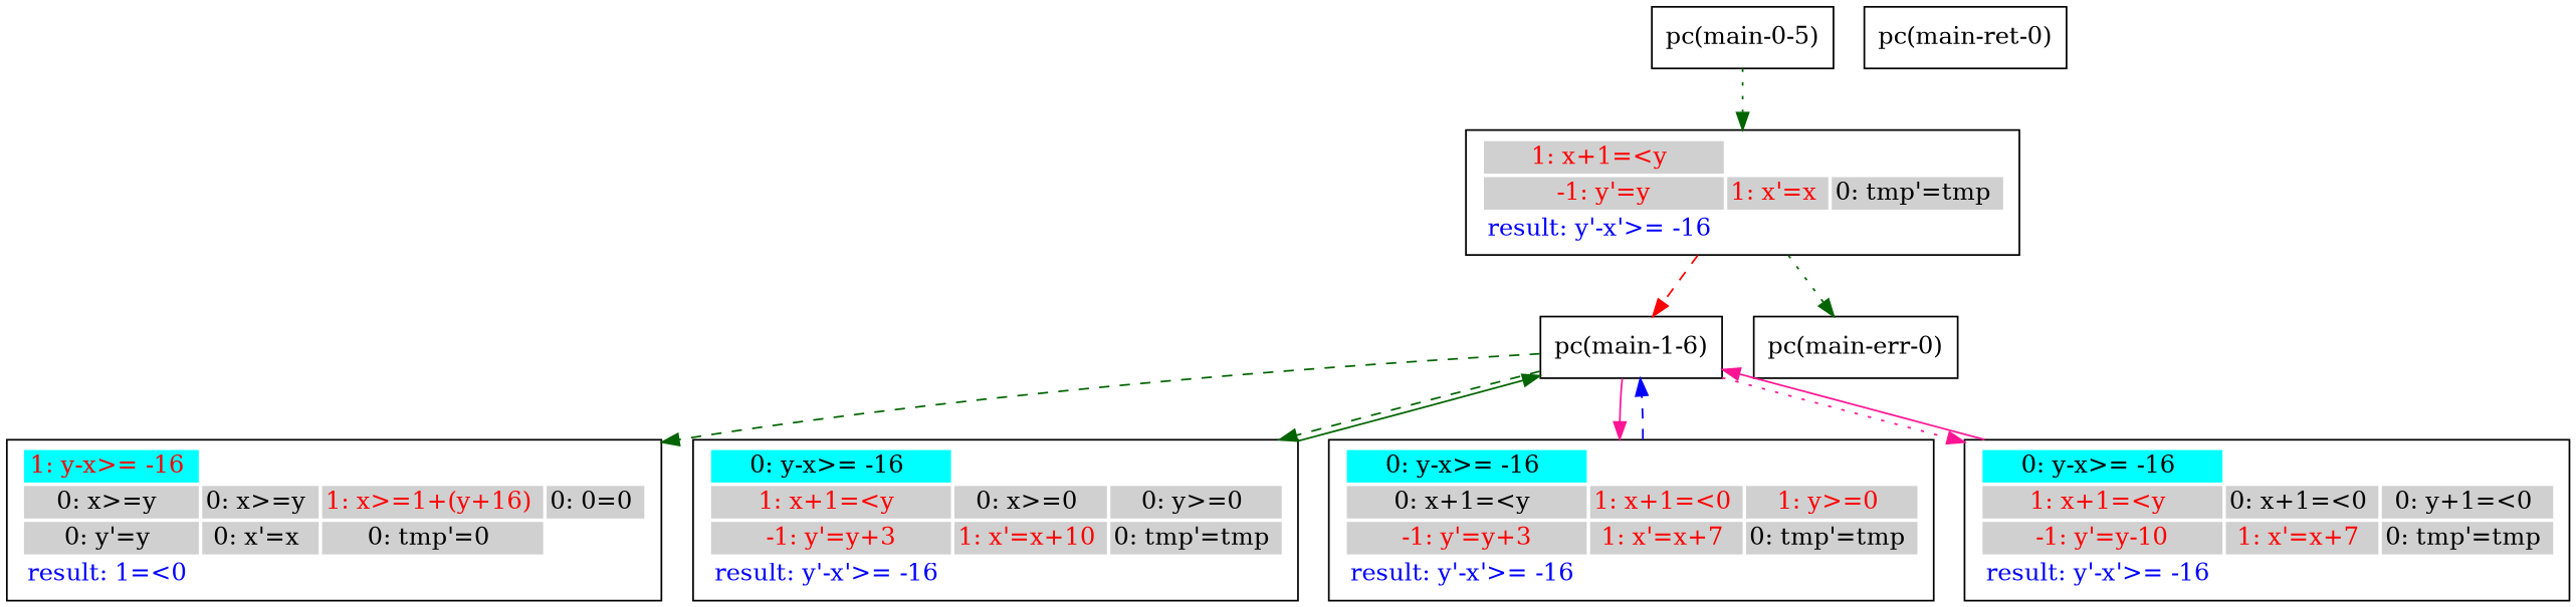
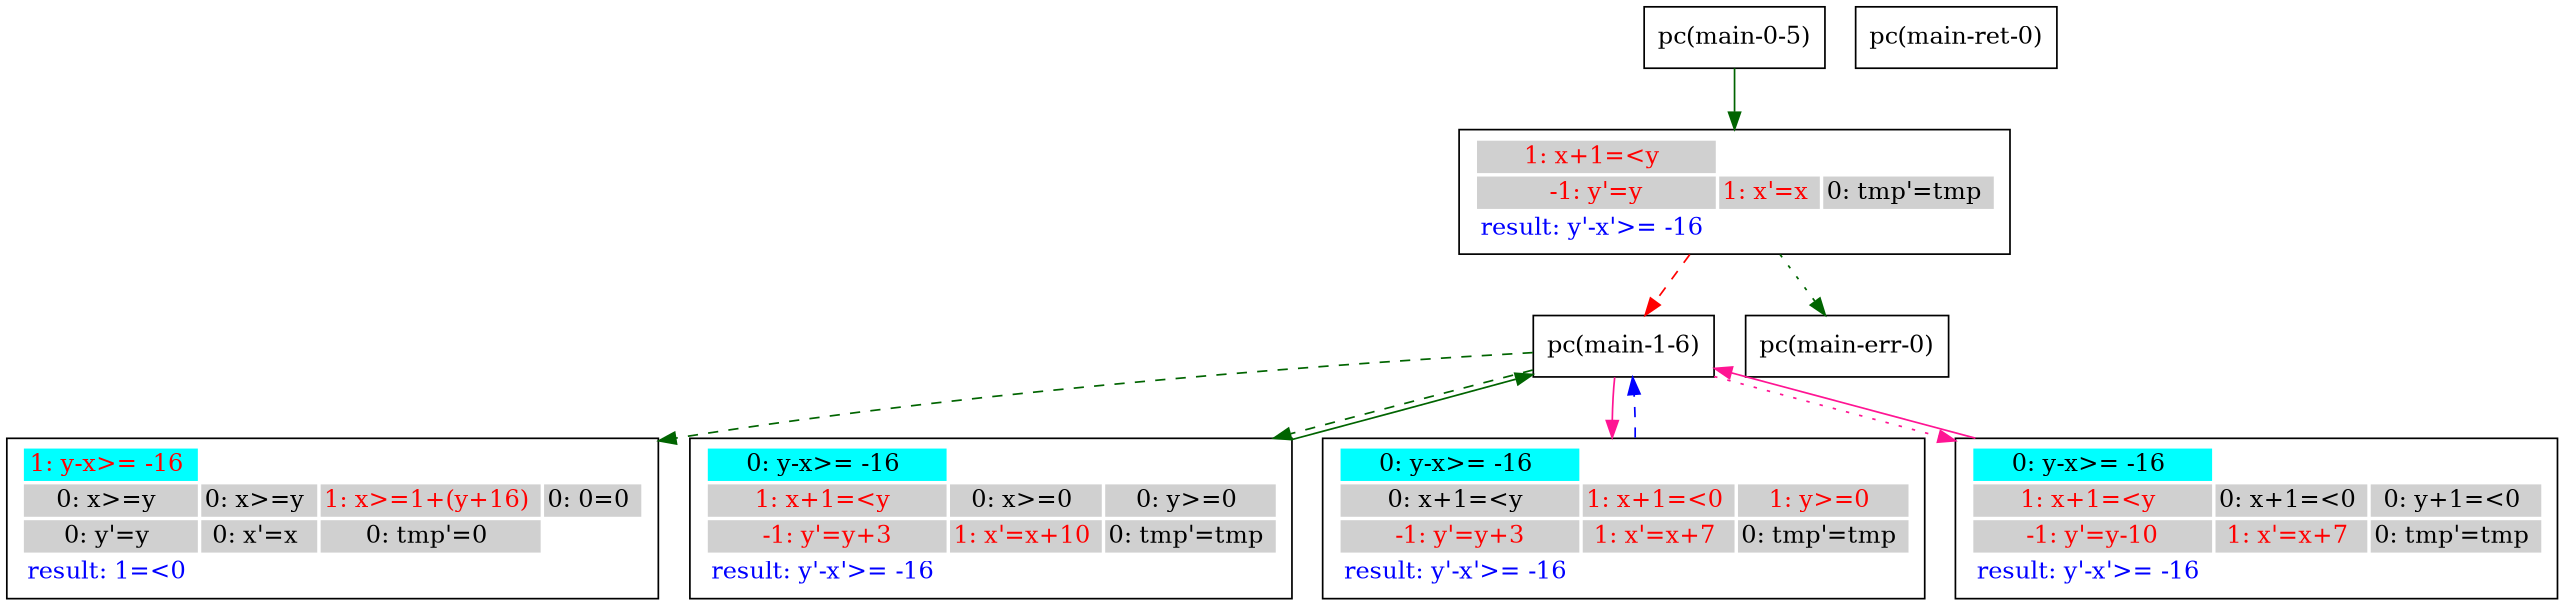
  digraph {
    rankdir=TB
    node [shape=box]
    edge [color=darkgreen style=solid]
    n1 [label="pc(main-0-5)"]
    n2 [label=<<TABLE border="0"><TR><TD bgcolor = "#D0D0D0"><FONT COLOR="red">1: x+1=&#060;y </FONT></TD></TR><TR><TD bgcolor = "#D0D0D0"><FONT COLOR="red"> -1: y'=y </FONT></TD><TD bgcolor = "#D0D0D0"><FONT COLOR="red">1: x'=x </FONT></TD><TD bgcolor = "#D0D0D0"><FONT COLOR="black">0: tmp'=tmp </FONT></TD></TR><TR><TD bgcolor = "white"><FONT COLOR="blue">result: y'-x'&#062;= -16 </FONT></TD></TR></TABLE>>]
    n3 [label="pc(main-1-6)"]
    n4 [label="pc(main-err-0)"]
    n5 [label=<<TABLE border="0"><TR><TD bgcolor = "#00FFFF"><FONT COLOR="red">1: y-x&#062;= -16 </FONT></TD></TR><TR><TD bgcolor = "#D0D0D0"><FONT COLOR="black">0: x&#062;=y </FONT></TD><TD bgcolor = "#D0D0D0"><FONT COLOR="black">0: x&#062;=y </FONT></TD><TD bgcolor = "#D0D0D0"><FONT COLOR="red">1: x&#062;=1+(y+16) </FONT></TD><TD bgcolor = "#D0D0D0"><FONT COLOR="black">0: 0=0 </FONT></TD></TR><TR><TD bgcolor = "#D0D0D0"><FONT COLOR="black">0: y'=y </FONT></TD><TD bgcolor = "#D0D0D0"><FONT COLOR="black">0: x'=x </FONT></TD><TD bgcolor = "#D0D0D0"><FONT COLOR="black">0: tmp'=0 </FONT></TD></TR><TR><TD bgcolor = "white"><FONT COLOR="blue">result: 1=&#060;0 </FONT></TD></TR></TABLE>>]
    n6 [label=<<TABLE border="0"><TR><TD bgcolor = "#00FFFF"><FONT COLOR="black">0: y-x&#062;= -16 </FONT></TD></TR><TR><TD bgcolor = "#D0D0D0"><FONT COLOR="red">1: x+1=&#060;y </FONT></TD><TD bgcolor = "#D0D0D0"><FONT COLOR="black">0: x&#062;=0 </FONT></TD><TD bgcolor = "#D0D0D0"><FONT COLOR="black">0: y&#062;=0 </FONT></TD></TR><TR><TD bgcolor = "#D0D0D0"><FONT COLOR="red"> -1: y'=y+3 </FONT></TD><TD bgcolor = "#D0D0D0"><FONT COLOR="red">1: x'=x+10 </FONT></TD><TD bgcolor = "#D0D0D0"><FONT COLOR="black">0: tmp'=tmp </FONT></TD></TR><TR><TD bgcolor = "white"><FONT COLOR="blue">result: y'-x'&#062;= -16 </FONT></TD></TR></TABLE>>]
    n7 [label=<<TABLE border="0"><TR><TD bgcolor = "#00FFFF"><FONT COLOR="black">0: y-x&#062;= -16 </FONT></TD></TR><TR><TD bgcolor = "#D0D0D0"><FONT COLOR="black">0: x+1=&#060;y </FONT></TD><TD bgcolor = "#D0D0D0"><FONT COLOR="red">1: x+1=&#060;0 </FONT></TD><TD bgcolor = "#D0D0D0"><FONT COLOR="red">1: y&#062;=0 </FONT></TD></TR><TR><TD bgcolor = "#D0D0D0"><FONT COLOR="red"> -1: y'=y+3 </FONT></TD><TD bgcolor = "#D0D0D0"><FONT COLOR="red">1: x'=x+7 </FONT></TD><TD bgcolor = "#D0D0D0"><FONT COLOR="black">0: tmp'=tmp </FONT></TD></TR><TR><TD bgcolor = "white"><FONT COLOR="blue">result: y'-x'&#062;= -16 </FONT></TD></TR></TABLE>>]
    n8 [label=<<TABLE border="0"><TR><TD bgcolor = "#00FFFF"><FONT COLOR="black">0: y-x&#062;= -16 </FONT></TD></TR><TR><TD bgcolor = "#D0D0D0"><FONT COLOR="red">1: x+1=&#060;y </FONT></TD><TD bgcolor = "#D0D0D0"><FONT COLOR="black">0: x+1=&#060;0 </FONT></TD><TD bgcolor = "#D0D0D0"><FONT COLOR="black">0: y+1=&#060;0 </FONT></TD></TR><TR><TD bgcolor = "#D0D0D0"><FONT COLOR="red"> -1: y'=y-10 </FONT></TD><TD bgcolor = "#D0D0D0"><FONT COLOR="red">1: x'=x+7 </FONT></TD><TD bgcolor = "#D0D0D0"><FONT COLOR="black">0: tmp'=tmp </FONT></TD></TR><TR><TD bgcolor = "white"><FONT COLOR="blue">result: y'-x'&#062;= -16 </FONT></TD></TR></TABLE>>]
    n9 [label="pc(main-ret-0)"]
-   n1 -> n2 [style=dotted]
+   n1 -> n2
    n2 -> n3 [color=red style=dashed]
    n2 -> n4 [style=dotted]
    n3 -> n5 [style=dashed]
    n3 -> n6 [style=dashed]
    n3 -> n7 [color=deeppink]
    n3 -> n8 [color=deeppink style=dotted]
    n6 -> n3
    n7 -> n3 [color=blue style=dashed]
    n8 -> n3 [color=deeppink]
  }
